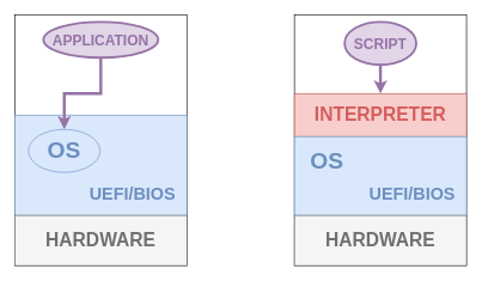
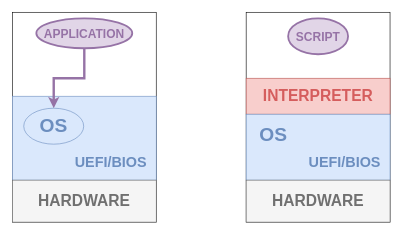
  <mxCell id="0" />
  <mxCell id="1" parent="0" />
  <mxCell id="2" value="" style="rounded=0;whiteSpace=wrap;html=1;" vertex="1" parent="1"><mxGeometry x="410" y="20" width="240" height="350" as="geometry" /></mxCell>
  <mxCell id="3" value="&lt;div style=&quot;&quot;&gt;&lt;b style=&quot;color: rgb(213, 93, 93); background-color: initial; font-size: 26px;&quot;&gt;INTERPRETER&lt;/b&gt;&lt;/div&gt;" style="rounded=0;whiteSpace=wrap;html=1;fillColor=#f8cecc;strokeColor=#b85450;align=center;" vertex="1" parent="1"><mxGeometry x="410" y="130" width="240" height="60" as="geometry" /></mxCell>
  <mxCell id="4" value="" style="rounded=0;whiteSpace=wrap;html=1;fillColor=#dae8fc;strokeColor=#6c8ebf;" vertex="1" parent="1"><mxGeometry x="410" y="190" width="240" height="110" as="geometry" /></mxCell>
  <mxCell id="5" value="&lt;font size=&quot;1&quot; color=&quot;#6c8ebf&quot;&gt;&lt;b style=&quot;font-size: 32px;&quot;&gt;OS&lt;/b&gt;&lt;/font&gt;" style="text;html=1;align=center;verticalAlign=middle;resizable=0;points=[];autosize=1;strokeColor=none;fillColor=none;" vertex="1" parent="1"><mxGeometry x="420" y="200" width="70" height="50" as="geometry" /></mxCell>
  <mxCell id="6" value="&lt;font size=&quot;1&quot; color=&quot;#6c8ebf&quot;&gt;&lt;b style=&quot;font-size: 24px;&quot;&gt;UEFI/BIOS&lt;/b&gt;&lt;/font&gt;" style="text;html=1;align=center;verticalAlign=middle;resizable=0;points=[];autosize=1;strokeColor=none;fillColor=none;" vertex="1" parent="1"><mxGeometry x="504" y="250" width="140" height="40" as="geometry" /></mxCell>
  <mxCell id="7" value="&lt;font size=&quot;1&quot; color=&quot;#707070&quot; style=&quot;&quot;&gt;&lt;b style=&quot;font-size: 26px;&quot;&gt;HARDWARE&lt;/b&gt;&lt;/font&gt;" style="rounded=0;whiteSpace=wrap;html=1;fillColor=#f5f5f5;fontColor=#333333;strokeColor=#666666;" vertex="1" parent="1"><mxGeometry x="410" y="300" width="240" height="70" as="geometry" /></mxCell>
- <mxCell id="8" style="edgeStyle=orthogonalEdgeStyle;rounded=0;orthogonalLoop=1;jettySize=auto;html=1;fillColor=#e1d5e7;strokeColor=#9673a6;strokeWidth=4;" edge="1" parent="1" source="9" target="3"><mxGeometry relative="1" as="geometry" /></mxCell>
  <mxCell id="9" value="&lt;b&gt;&lt;font color=&quot;#9673a6&quot; style=&quot;font-size: 20px;&quot;&gt;SCRIPT&lt;/font&gt;&lt;/b&gt;" style="ellipse;whiteSpace=wrap;html=1;fillColor=#e1d5e7;strokeColor=#9673a6;strokeWidth=3;" vertex="1" parent="1"><mxGeometry x="480" y="30" width="100" height="60" as="geometry" /></mxCell>
  <mxCell id="10" value="" style="rounded=0;whiteSpace=wrap;html=1;" vertex="1" parent="1"><mxGeometry x="20" y="20" width="240" height="350" as="geometry" /></mxCell>
  <mxCell id="11" value="" style="rounded=0;whiteSpace=wrap;html=1;fillColor=#dae8fc;strokeColor=#6c8ebf;" vertex="1" parent="1"><mxGeometry x="20" y="160" width="240" height="140" as="geometry" /></mxCell>
  <mxCell id="12" value="&lt;font size=&quot;1&quot; color=&quot;#6c8ebf&quot;&gt;&lt;b style=&quot;font-size: 24px;&quot;&gt;UEFI/BIOS&lt;/b&gt;&lt;/font&gt;" style="text;html=1;align=center;verticalAlign=middle;resizable=0;points=[];autosize=1;strokeColor=none;fillColor=none;" vertex="1" parent="1"><mxGeometry x="114" y="250" width="140" height="40" as="geometry" /></mxCell>
  <mxCell id="13" value="&lt;font size=&quot;1&quot; color=&quot;#707070&quot; style=&quot;&quot;&gt;&lt;b style=&quot;font-size: 26px;&quot;&gt;HARDWARE&lt;/b&gt;&lt;/font&gt;" style="rounded=0;whiteSpace=wrap;html=1;fillColor=#f5f5f5;fontColor=#333333;strokeColor=#666666;" vertex="1" parent="1"><mxGeometry x="20" y="300" width="240" height="70" as="geometry" /></mxCell>
  <mxCell id="14" style="edgeStyle=orthogonalEdgeStyle;rounded=0;orthogonalLoop=1;jettySize=auto;html=1;fillColor=#e1d5e7;strokeColor=#9673a6;strokeWidth=4;entryX=0.5;entryY=0;entryDx=0;entryDy=0;" edge="1" parent="1" source="15" target="16"><mxGeometry relative="1" as="geometry"><mxPoint x="65" y="200" as="targetPoint" /></mxGeometry></mxCell>
  <mxCell id="15" value="&lt;b&gt;&lt;font color=&quot;#9673a6&quot; style=&quot;font-size: 20px;&quot;&gt;APPLICATION&lt;/font&gt;&lt;/b&gt;" style="ellipse;whiteSpace=wrap;html=1;fillColor=#e1d5e7;strokeColor=#9673a6;strokeWidth=3;" vertex="1" parent="1"><mxGeometry x="60" y="30" width="160" height="50" as="geometry" /></mxCell>
  <mxCell id="16" value="&lt;b style=&quot;border-color: var(--border-color); color: rgb(108, 142, 191); font-size: 32px;&quot;&gt;OS&lt;/b&gt;" style="ellipse;whiteSpace=wrap;html=1;fillColor=#dae8fc;strokeColor=#6c8ebf;" vertex="1" parent="1"><mxGeometry x="39" y="180" width="100" height="60" as="geometry" /></mxCell>
